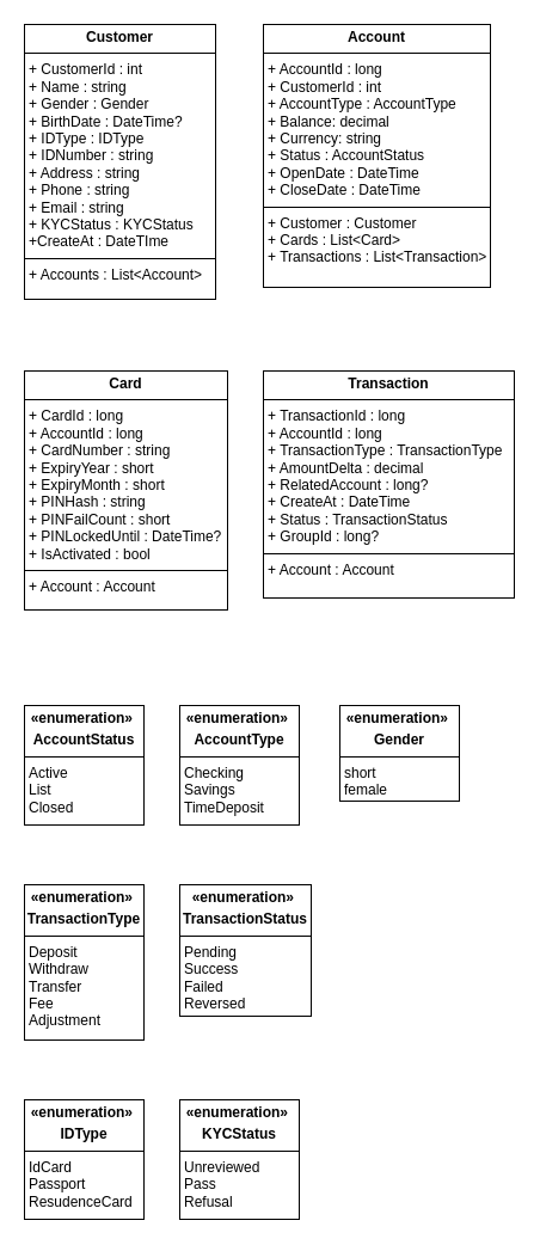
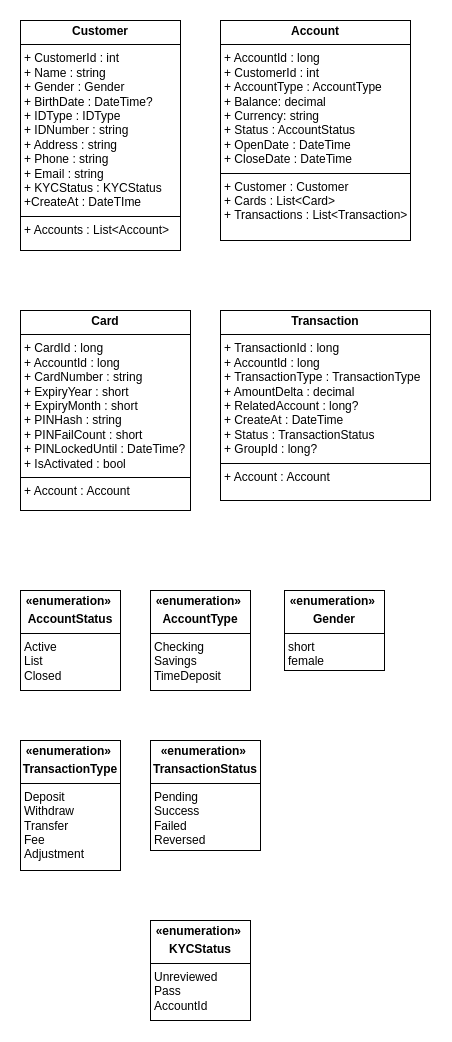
  <mxCell id="0" />
  <mxCell id="1" parent="0" />
  <mxCell id="2" value="&lt;p style=&quot;margin:0px;margin-top:4px;text-align:center;&quot;&gt;&lt;b&gt;Customer&lt;/b&gt;&lt;/p&gt;&lt;hr size=&quot;1&quot; style=&quot;border-style:solid;&quot;&gt;&lt;p style=&quot;margin:0px;margin-left:4px;&quot;&gt;+ CustomerId : int&lt;/p&gt;&lt;p style=&quot;margin:0px;margin-left:4px;&quot;&gt;+ Name : string&lt;/p&gt;&lt;p style=&quot;margin:0px;margin-left:4px;&quot;&gt;+ Gender : Gender&lt;/p&gt;&lt;p style=&quot;margin:0px;margin-left:4px;&quot;&gt;+ BirthDate : DateTime?&lt;/p&gt;&lt;p style=&quot;margin:0px;margin-left:4px;&quot;&gt;+ IDType : IDType&lt;/p&gt;&lt;p style=&quot;margin:0px;margin-left:4px;&quot;&gt;+ IDNumber : string&lt;/p&gt;&lt;p style=&quot;margin:0px;margin-left:4px;&quot;&gt;+ Address : string&lt;/p&gt;&lt;p style=&quot;margin:0px;margin-left:4px;&quot;&gt;+ Phone : string&lt;/p&gt;&lt;p style=&quot;margin:0px;margin-left:4px;&quot;&gt;+ Email : string&lt;/p&gt;&lt;p style=&quot;margin:0px;margin-left:4px;&quot;&gt;+ KYCStatus : KYCStatus&lt;/p&gt;&lt;p style=&quot;margin:0px;margin-left:4px;&quot;&gt;+CreateAt : DateTIme&lt;/p&gt;&lt;hr size=&quot;1&quot; style=&quot;border-style:solid;&quot;&gt;&lt;p style=&quot;margin:0px;margin-left:4px;&quot;&gt;+ Accounts : List&amp;lt;Account&amp;gt;&lt;/p&gt;" style="verticalAlign=top;align=left;overflow=fill;html=1;whiteSpace=wrap;" parent="1" vertex="1"><mxGeometry x="20" y="20" width="160" height="230" as="geometry" /></mxCell>
  <mxCell id="3" value="&lt;p style=&quot;margin:0px;margin-top:4px;text-align:center;&quot;&gt;&lt;b&gt;Account&lt;/b&gt;&lt;/p&gt;&lt;hr size=&quot;1&quot; style=&quot;border-style:solid;&quot;&gt;&lt;p style=&quot;margin:0px;margin-left:4px;&quot;&gt;+ AccountId : long&lt;/p&gt;&lt;p style=&quot;margin:0px;margin-left:4px;&quot;&gt;+ CustomerId : int&lt;/p&gt;&lt;p style=&quot;margin:0px;margin-left:4px;&quot;&gt;+ AccountType : AccountType&lt;/p&gt;&lt;p style=&quot;margin:0px;margin-left:4px;&quot;&gt;+ Balance: decimal&lt;/p&gt;&lt;p style=&quot;margin:0px;margin-left:4px;&quot;&gt;+ Currency: string&lt;/p&gt;&lt;p style=&quot;margin:0px;margin-left:4px;&quot;&gt;+ Status : AccountStatus&lt;/p&gt;&lt;p style=&quot;margin:0px;margin-left:4px;&quot;&gt;+ OpenDate : DateTime&lt;/p&gt;&lt;p style=&quot;margin:0px;margin-left:4px;&quot;&gt;+ CloseDate : DateTime&lt;/p&gt;&lt;hr size=&quot;1&quot; style=&quot;border-style:solid;&quot;&gt;&lt;p style=&quot;margin:0px;margin-left:4px;&quot;&gt;+ Customer : Customer&lt;/p&gt;&lt;p style=&quot;margin:0px;margin-left:4px;&quot;&gt;+ Cards : List&amp;lt;Card&amp;gt;&lt;/p&gt;&lt;p style=&quot;margin:0px;margin-left:4px;&quot;&gt;+ Transactions : List&amp;lt;Transaction&amp;gt;&lt;/p&gt;" style="verticalAlign=top;align=left;overflow=fill;html=1;whiteSpace=wrap;" parent="1" vertex="1"><mxGeometry x="220" y="20" width="190" height="220" as="geometry" /></mxCell>
  <mxCell id="4" value="&lt;p style=&quot;margin:0px;margin-top:4px;text-align:center;&quot;&gt;&lt;b&gt;Card&lt;/b&gt;&lt;/p&gt;&lt;hr size=&quot;1&quot; style=&quot;border-style:solid;&quot;&gt;&lt;p style=&quot;margin:0px;margin-left:4px;&quot;&gt;+ CardId : long&lt;/p&gt;&lt;p style=&quot;margin:0px;margin-left:4px;&quot;&gt;+ AccountId : long&lt;/p&gt;&lt;p style=&quot;margin:0px;margin-left:4px;&quot;&gt;+ CardNumber : string&lt;/p&gt;&lt;p style=&quot;margin:0px;margin-left:4px;&quot;&gt;+ ExpiryYear : short&lt;/p&gt;&lt;p style=&quot;margin:0px;margin-left:4px;&quot;&gt;+ ExpiryMonth : short&lt;/p&gt;&lt;p style=&quot;margin:0px;margin-left:4px;&quot;&gt;+ PINHash : string&lt;/p&gt;&lt;p style=&quot;margin:0px;margin-left:4px;&quot;&gt;+ PINFailCount : short&lt;/p&gt;&lt;p style=&quot;margin:0px;margin-left:4px;&quot;&gt;+ PINLockedUntil : DateTime?&lt;/p&gt;&lt;p style=&quot;margin:0px;margin-left:4px;&quot;&gt;+ IsActivated : bool&lt;/p&gt;&lt;hr size=&quot;1&quot; style=&quot;border-style:solid;&quot;&gt;&lt;p style=&quot;margin:0px;margin-left:4px;&quot;&gt;+ Account : Account&lt;/p&gt;" style="verticalAlign=top;align=left;overflow=fill;html=1;whiteSpace=wrap;" parent="1" vertex="1"><mxGeometry x="20" y="310" width="170" height="200" as="geometry" /></mxCell>
  <mxCell id="5" value="&lt;p style=&quot;margin:0px;margin-top:4px;text-align:center;&quot;&gt;&lt;b&gt;Transaction&lt;/b&gt;&lt;/p&gt;&lt;hr size=&quot;1&quot; style=&quot;border-style:solid;&quot;&gt;&lt;p style=&quot;margin:0px;margin-left:4px;&quot;&gt;+ TransactionId : long&lt;/p&gt;&lt;p style=&quot;margin:0px;margin-left:4px;&quot;&gt;+ AccountId : long&lt;/p&gt;&lt;p style=&quot;margin:0px;margin-left:4px;&quot;&gt;+ TransactionType : TransactionType&lt;/p&gt;&lt;p style=&quot;margin:0px;margin-left:4px;&quot;&gt;+ AmountDelta : decimal&lt;/p&gt;&lt;p style=&quot;margin:0px;margin-left:4px;&quot;&gt;+ RelatedAccount : long?&lt;/p&gt;&lt;p style=&quot;margin:0px;margin-left:4px;&quot;&gt;+ CreateAt : DateTime&lt;/p&gt;&lt;p style=&quot;margin:0px;margin-left:4px;&quot;&gt;+ Status : TransactionStatus&lt;/p&gt;&lt;p style=&quot;margin:0px;margin-left:4px;&quot;&gt;+ GroupId : long?&lt;/p&gt;&lt;hr size=&quot;1&quot; style=&quot;border-style:solid;&quot;&gt;&lt;p style=&quot;margin:0px;margin-left:4px;&quot;&gt;+ Account : Account&lt;/p&gt;" style="verticalAlign=top;align=left;overflow=fill;html=1;whiteSpace=wrap;" parent="1" vertex="1"><mxGeometry x="220" y="310" width="210" height="190" as="geometry" /></mxCell>
  <mxCell id="6" value="&lt;p style=&quot;margin:0px;margin-top:4px;text-align:center;&quot;&gt;&lt;b&gt;«enumeration»&amp;nbsp;&lt;/b&gt;&lt;/p&gt;&lt;p style=&quot;margin:0px;margin-top:4px;text-align:center;&quot;&gt;&lt;b&gt;AccountStatus&lt;/b&gt;&lt;/p&gt;&lt;hr size=&quot;1&quot; style=&quot;border-style:solid;&quot;&gt;&lt;p style=&quot;margin:0px;margin-left:4px;&quot;&gt;&lt;/p&gt;&lt;p style=&quot;margin:0px;margin-left:4px;&quot;&gt;Active&lt;/p&gt;&lt;p style=&quot;margin:0px;margin-left:4px;&quot;&gt;List&lt;/p&gt;&lt;p style=&quot;margin:0px;margin-left:4px;&quot;&gt;Closed&lt;/p&gt;" style="verticalAlign=top;align=left;overflow=fill;html=1;whiteSpace=wrap;" parent="1" vertex="1"><mxGeometry x="20" y="590" width="100" height="100" as="geometry" /></mxCell>
  <mxCell id="7" value="&lt;p style=&quot;margin:0px;margin-top:4px;text-align:center;&quot;&gt;&lt;b&gt;«enumeration»&amp;nbsp;&lt;/b&gt;&lt;/p&gt;&lt;p style=&quot;margin:0px;margin-top:4px;text-align:center;&quot;&gt;&lt;b&gt;AccountType&lt;/b&gt;&lt;/p&gt;&lt;hr size=&quot;1&quot; style=&quot;border-style:solid;&quot;&gt;&lt;p style=&quot;margin:0px;margin-left:4px;&quot;&gt;&lt;/p&gt;&lt;p style=&quot;margin:0px;margin-left:4px;&quot;&gt;Checking&lt;/p&gt;&lt;p style=&quot;margin:0px;margin-left:4px;&quot;&gt;Savings&lt;/p&gt;&lt;p style=&quot;margin:0px;margin-left:4px;&quot;&gt;TimeDeposit&lt;/p&gt;" style="verticalAlign=top;align=left;overflow=fill;html=1;whiteSpace=wrap;" parent="1" vertex="1"><mxGeometry x="150" y="590" width="100" height="100" as="geometry" /></mxCell>
  <mxCell id="8" value="&lt;p style=&quot;margin:0px;margin-top:4px;text-align:center;&quot;&gt;&lt;b&gt;«enumeration»&amp;nbsp;&lt;/b&gt;&lt;/p&gt;&lt;p style=&quot;margin:0px;margin-top:4px;text-align:center;&quot;&gt;&lt;b&gt;TransactionType&lt;/b&gt;&lt;/p&gt;&lt;hr size=&quot;1&quot; style=&quot;border-style:solid;&quot;&gt;&lt;p style=&quot;margin:0px;margin-left:4px;&quot;&gt;&lt;/p&gt;&lt;p style=&quot;margin:0px;margin-left:4px;&quot;&gt;Deposit&lt;/p&gt;&lt;p style=&quot;margin:0px;margin-left:4px;&quot;&gt;Withdraw&lt;/p&gt;&lt;p style=&quot;margin:0px;margin-left:4px;&quot;&gt;Transfer&lt;/p&gt;&lt;p style=&quot;margin:0px;margin-left:4px;&quot;&gt;Fee&lt;/p&gt;&lt;p style=&quot;margin:0px;margin-left:4px;&quot;&gt;Adjustment&lt;/p&gt;" style="verticalAlign=top;align=left;overflow=fill;html=1;whiteSpace=wrap;" parent="1" vertex="1"><mxGeometry x="20" y="740" width="100" height="130" as="geometry" /></mxCell>
  <mxCell id="9" value="&lt;p style=&quot;margin:0px;margin-top:4px;text-align:center;&quot;&gt;&lt;b&gt;«enumeration»&amp;nbsp;&lt;/b&gt;&lt;/p&gt;&lt;p style=&quot;margin:0px;margin-top:4px;text-align:center;&quot;&gt;&lt;b&gt;TransactionStatus&lt;/b&gt;&lt;/p&gt;&lt;hr size=&quot;1&quot; style=&quot;border-style:solid;&quot;&gt;&lt;p style=&quot;margin:0px;margin-left:4px;&quot;&gt;&lt;/p&gt;&lt;p style=&quot;margin:0px;margin-left:4px;&quot;&gt;Pending&lt;/p&gt;&lt;p style=&quot;margin:0px;margin-left:4px;&quot;&gt;Success&lt;/p&gt;&lt;p style=&quot;margin:0px;margin-left:4px;&quot;&gt;Failed&lt;/p&gt;&lt;p style=&quot;margin:0px;margin-left:4px;&quot;&gt;Reversed&lt;/p&gt;" style="verticalAlign=top;align=left;overflow=fill;html=1;whiteSpace=wrap;" parent="1" vertex="1"><mxGeometry x="150" y="740" width="110" height="110" as="geometry" /></mxCell>
  <mxCell id="10" value="&lt;p style=&quot;margin:0px;margin-top:4px;text-align:center;&quot;&gt;&lt;b&gt;«enumeration»&amp;nbsp;&lt;/b&gt;&lt;/p&gt;&lt;p style=&quot;margin:0px;margin-top:4px;text-align:center;&quot;&gt;&lt;b&gt;Gender&lt;/b&gt;&lt;/p&gt;&lt;hr size=&quot;1&quot; style=&quot;border-style:solid;&quot;&gt;&lt;p style=&quot;margin:0px;margin-left:4px;&quot;&gt;&lt;/p&gt;&lt;p style=&quot;margin:0px;margin-left:4px;&quot;&gt;short&lt;/p&gt;&lt;p style=&quot;margin:0px;margin-left:4px;&quot;&gt;female&lt;/p&gt;" style="verticalAlign=top;align=left;overflow=fill;html=1;whiteSpace=wrap;" parent="1" vertex="1"><mxGeometry x="284" y="590" width="100" height="80" as="geometry" /></mxCell>
- <mxCell id="11" value="&lt;p style=&quot;margin:0px;margin-top:4px;text-align:center;&quot;&gt;&lt;b&gt;«enumeration»&amp;nbsp;&lt;/b&gt;&lt;/p&gt;&lt;p style=&quot;margin:0px;margin-top:4px;text-align:center;&quot;&gt;&lt;b&gt;IDType&lt;/b&gt;&lt;/p&gt;&lt;hr size=&quot;1&quot; style=&quot;border-style:solid;&quot;&gt;&lt;p style=&quot;margin:0px;margin-left:4px;&quot;&gt;&lt;/p&gt;&lt;p style=&quot;margin:0px;margin-left:4px;&quot;&gt;IdCard&lt;/p&gt;&lt;p style=&quot;margin:0px;margin-left:4px;&quot;&gt;Passport&lt;/p&gt;&lt;p style=&quot;margin:0px;margin-left:4px;&quot;&gt;ResudenceCard&lt;/p&gt;" style="verticalAlign=top;align=left;overflow=fill;html=1;whiteSpace=wrap;" parent="1" vertex="1"><mxGeometry x="20" y="920" width="100" height="100" as="geometry" /></mxCell>
- <mxCell id="12" value="&lt;p style=&quot;margin:0px;margin-top:4px;text-align:center;&quot;&gt;&lt;b&gt;«enumeration»&amp;nbsp;&lt;/b&gt;&lt;/p&gt;&lt;p style=&quot;margin:0px;margin-top:4px;text-align:center;&quot;&gt;&lt;b&gt;KYCStatus&lt;/b&gt;&lt;/p&gt;&lt;hr size=&quot;1&quot; style=&quot;border-style:solid;&quot;&gt;&lt;p style=&quot;margin:0px;margin-left:4px;&quot;&gt;&lt;/p&gt;&lt;p style=&quot;margin:0px;margin-left:4px;&quot;&gt;Unreviewed&lt;/p&gt;&lt;p style=&quot;margin:0px;margin-left:4px;&quot;&gt;Pass&lt;/p&gt;&lt;p style=&quot;margin:0px;margin-left:4px;&quot;&gt;Refusal&lt;/p&gt;" style="verticalAlign=top;align=left;overflow=fill;html=1;whiteSpace=wrap;" parent="1" vertex="1"><mxGeometry x="150" y="920" width="100" height="100" as="geometry" /></mxCell>
+ <mxCell id="12" value="&lt;p style=&quot;margin:0px;margin-top:4px;text-align:center;&quot;&gt;&lt;b&gt;«enumeration»&amp;nbsp;&lt;/b&gt;&lt;/p&gt;&lt;p style=&quot;margin:0px;margin-top:4px;text-align:center;&quot;&gt;&lt;b&gt;KYCStatus&lt;/b&gt;&lt;/p&gt;&lt;hr size=&quot;1&quot; style=&quot;border-style:solid;&quot;&gt;&lt;p style=&quot;margin:0px;margin-left:4px;&quot;&gt;&lt;/p&gt;&lt;p style=&quot;margin:0px;margin-left:4px;&quot;&gt;Unreviewed&lt;/p&gt;&lt;p style=&quot;margin:0px;margin-left:4px;&quot;&gt;Pass&lt;/p&gt;&lt;p style=&quot;margin:0px;margin-left:4px;&quot;&gt;AccountId&lt;/p&gt;" style="verticalAlign=top;align=left;overflow=fill;html=1;whiteSpace=wrap;" parent="1" vertex="1"><mxGeometry x="150" y="920" width="100" height="100" as="geometry" /></mxCell>
